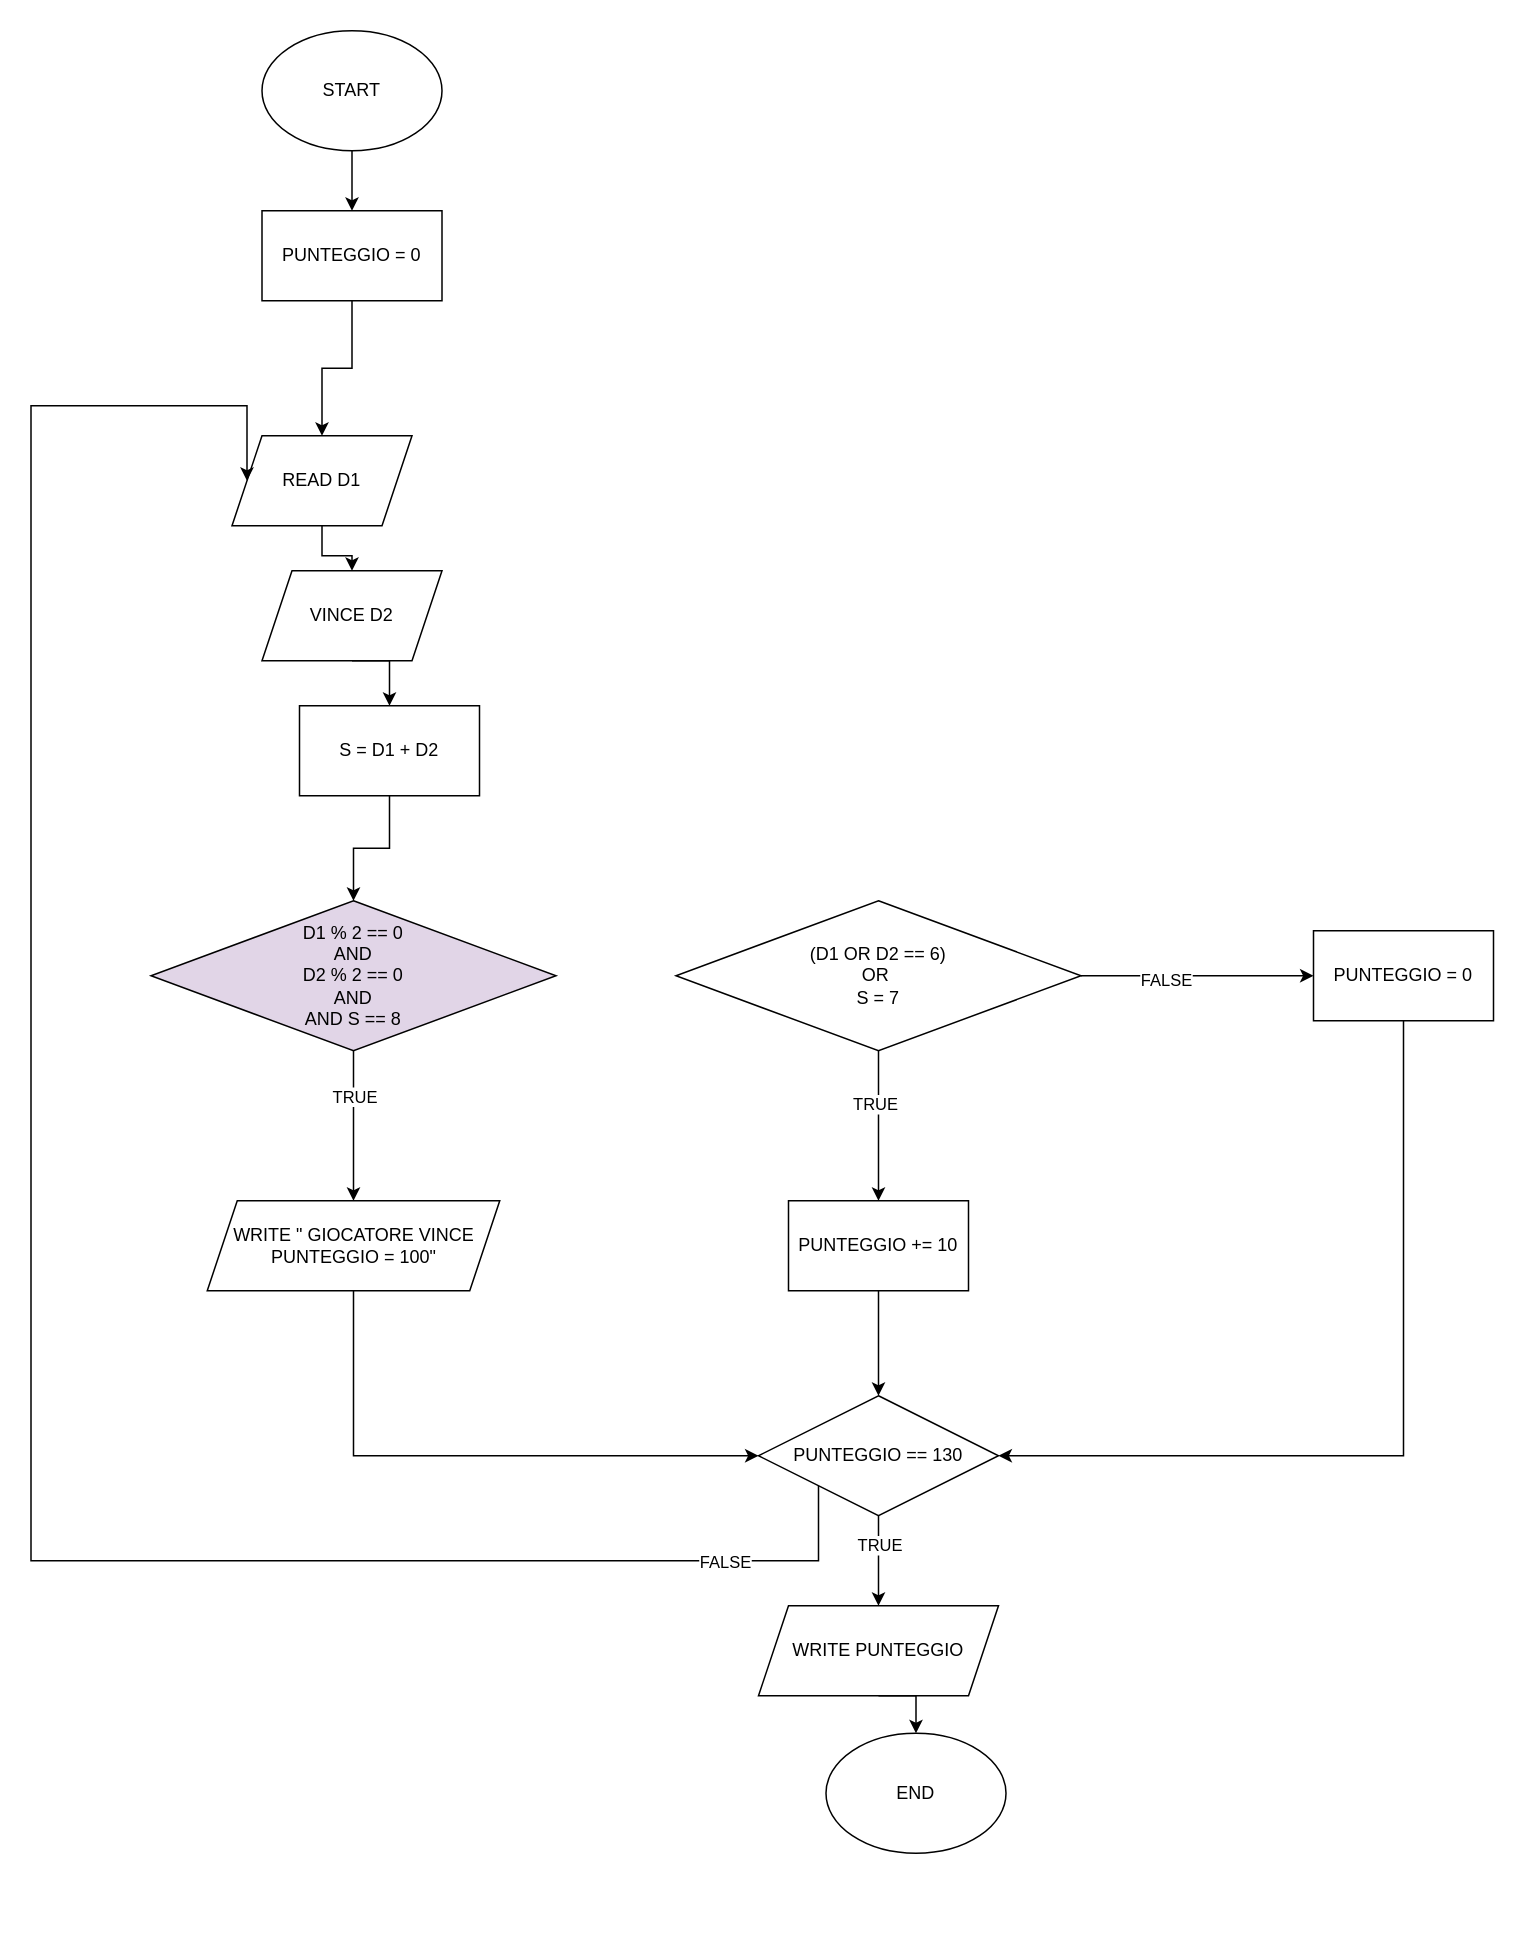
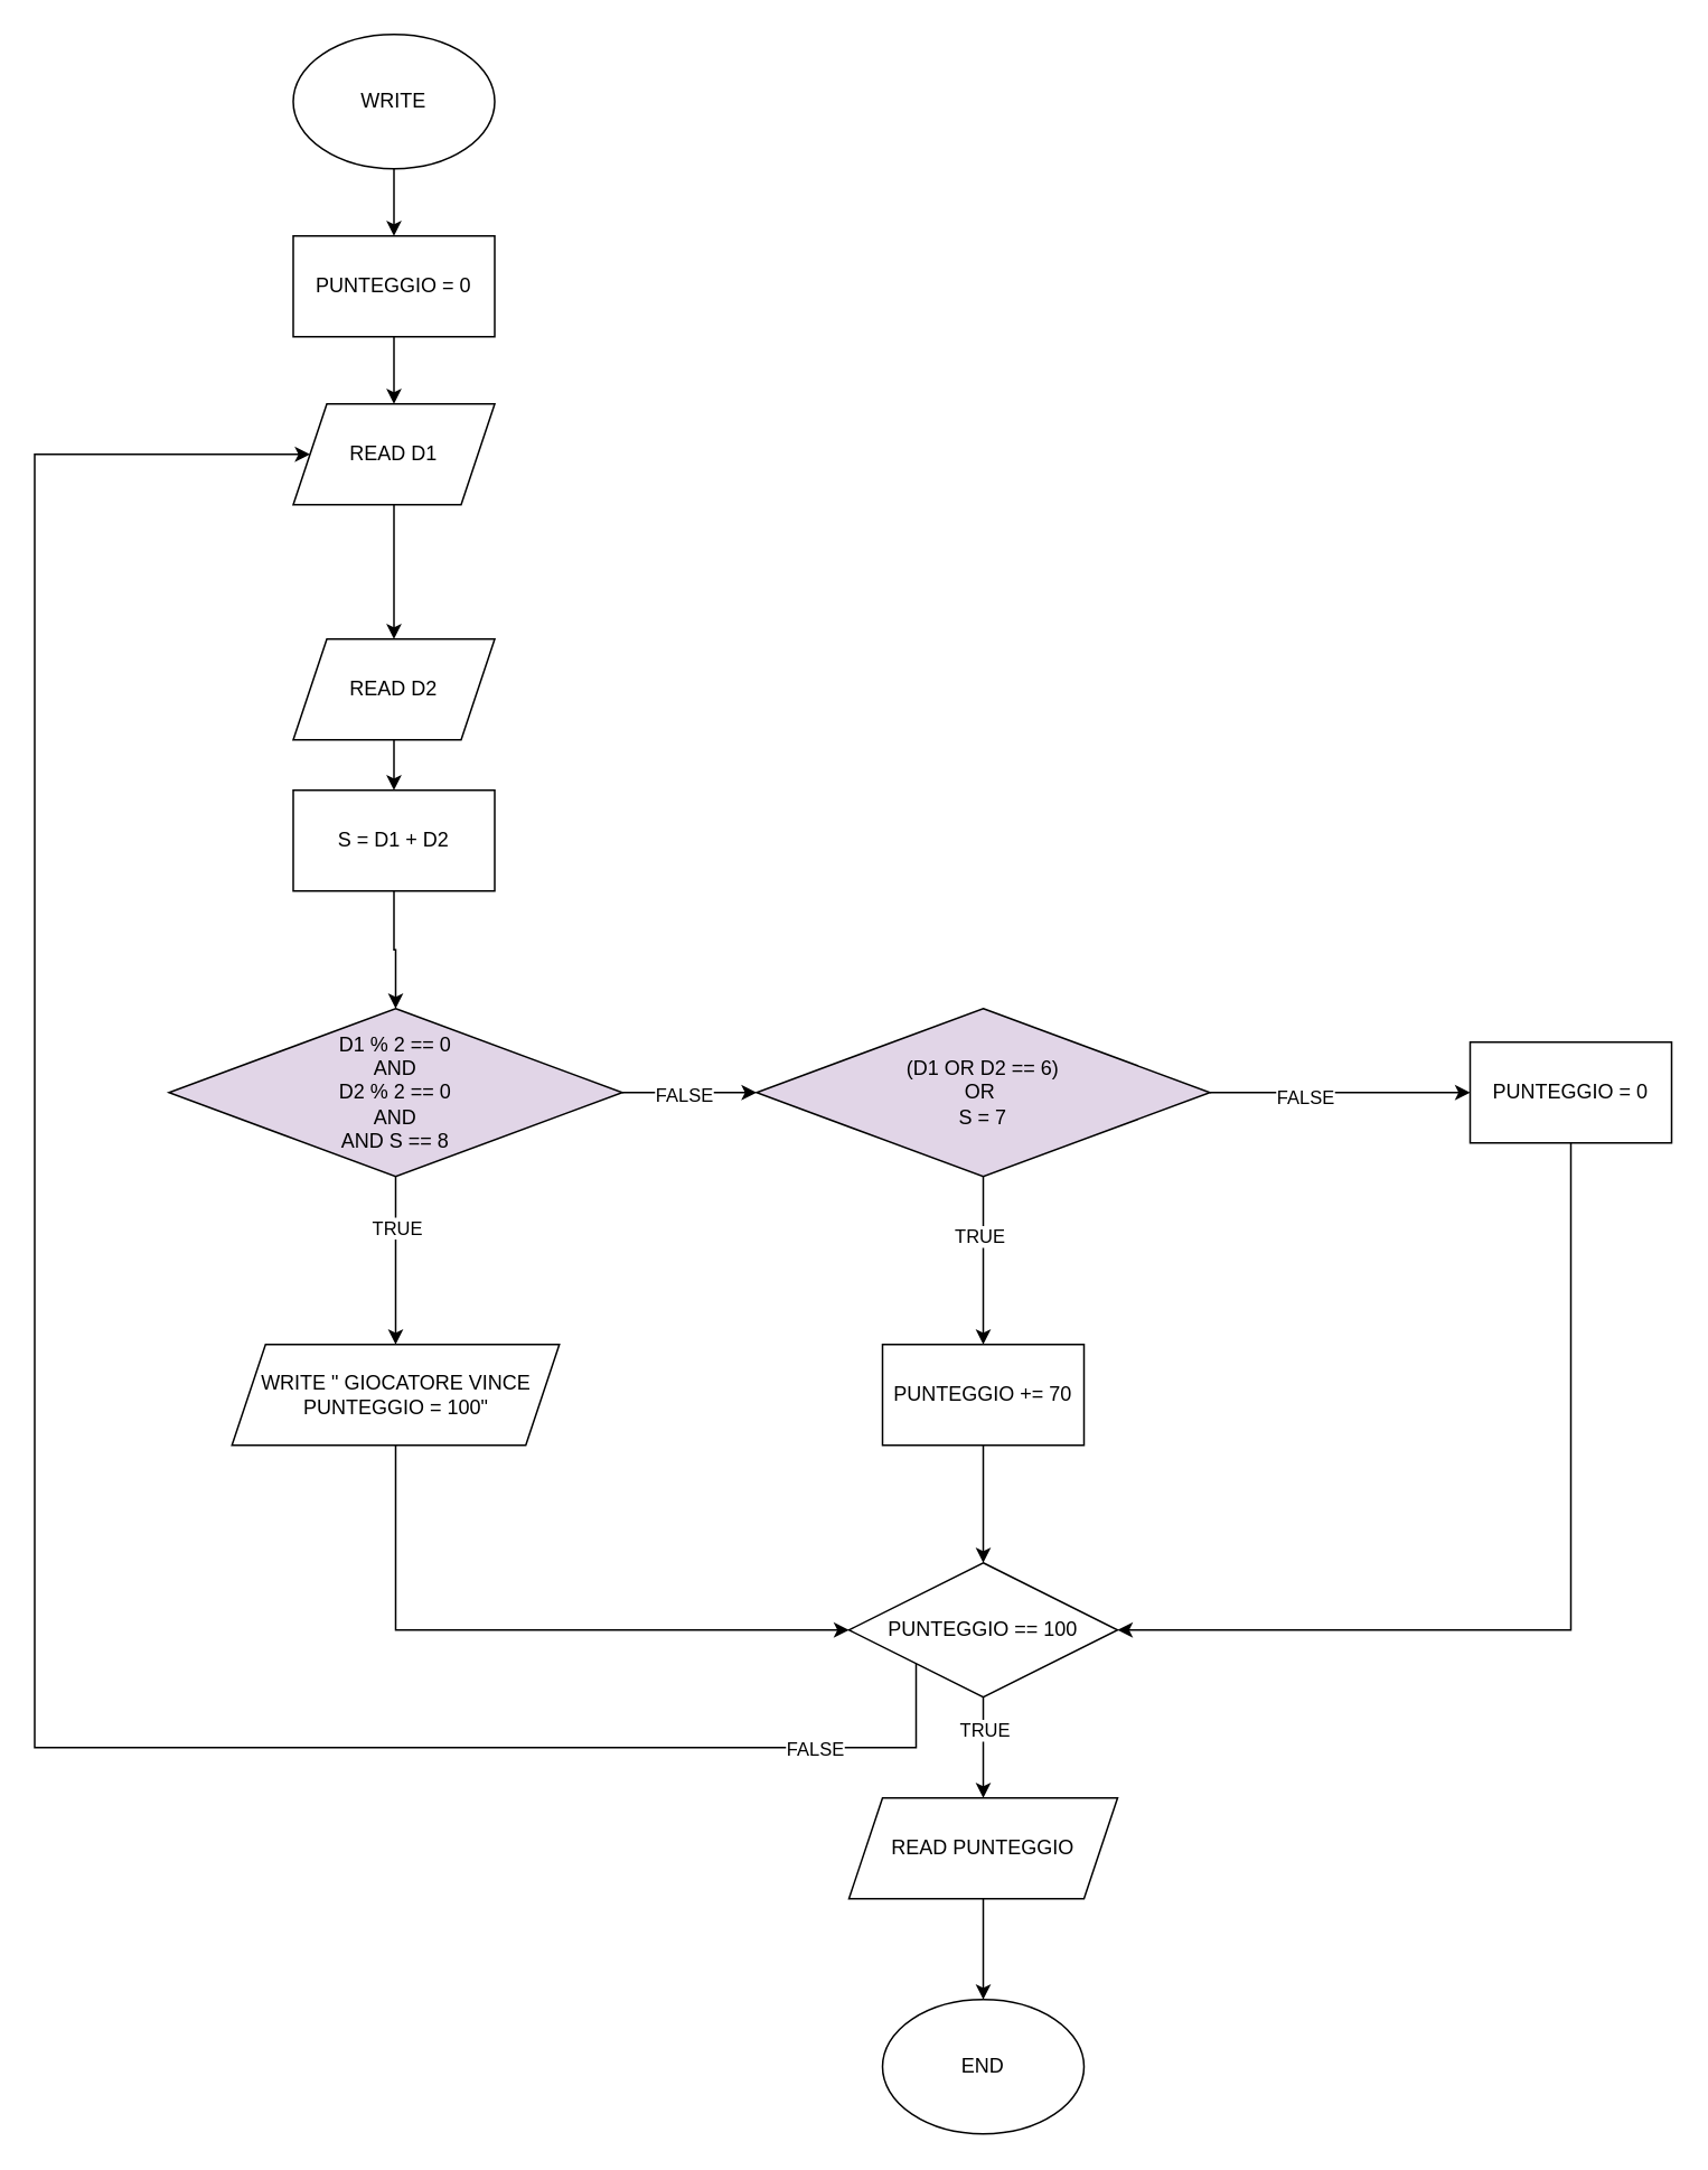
  <mxCell id="0" />
  <mxCell id="1" parent="0" />
  <mxCell id="2" style="edgeStyle=orthogonalEdgeStyle;rounded=0;orthogonalLoop=1;jettySize=auto;html=1;exitX=0.5;exitY=1;exitDx=0;exitDy=0;entryX=0.5;entryY=0;entryDx=0;entryDy=0;" edge="1" parent="1" source="3" target="25"><mxGeometry relative="1" as="geometry" /></mxCell>
- <mxCell id="3" value="START" style="ellipse;whiteSpace=wrap;html=1;" vertex="1" parent="1"><mxGeometry x="174" y="20" width="120" height="80" as="geometry" /></mxCell>
+ <mxCell id="3" value="WRITE" style="ellipse;whiteSpace=wrap;html=1;" vertex="1" parent="1"><mxGeometry x="174" y="20" width="120" height="80" as="geometry" /></mxCell>
  <mxCell id="4" value="" style="edgeStyle=orthogonalEdgeStyle;rounded=0;orthogonalLoop=1;jettySize=auto;html=1;" edge="1" parent="1" source="5" target="7"><mxGeometry relative="1" as="geometry" /></mxCell>
- <mxCell id="5" value="READ D1" style="shape=parallelogram;perimeter=parallelogramPerimeter;whiteSpace=wrap;html=1;fixedSize=1;" vertex="1" parent="1"><mxGeometry x="154" y="290" width="120" height="60" as="geometry" /></mxCell>
+ <mxCell id="5" value="READ D1" style="shape=parallelogram;perimeter=parallelogramPerimeter;whiteSpace=wrap;html=1;fixedSize=1;" vertex="1" parent="1"><mxGeometry x="174" y="240" width="120" height="60" as="geometry" /></mxCell>
  <mxCell id="6" style="edgeStyle=orthogonalEdgeStyle;rounded=0;orthogonalLoop=1;jettySize=auto;html=1;exitX=0.5;exitY=1;exitDx=0;exitDy=0;entryX=0.5;entryY=0;entryDx=0;entryDy=0;" edge="1" parent="1" source="7" target="9"><mxGeometry relative="1" as="geometry" /></mxCell>
- <mxCell id="7" value="VINCE D2" style="shape=parallelogram;perimeter=parallelogramPerimeter;whiteSpace=wrap;html=1;fixedSize=1;" vertex="1" parent="1"><mxGeometry x="174" y="380" width="120" height="60" as="geometry" /></mxCell>
+ <mxCell id="7" value="READ D2" style="shape=parallelogram;perimeter=parallelogramPerimeter;whiteSpace=wrap;html=1;fixedSize=1;" vertex="1" parent="1"><mxGeometry x="174" y="380" width="120" height="60" as="geometry" /></mxCell>
  <mxCell id="8" value="" style="edgeStyle=orthogonalEdgeStyle;rounded=0;orthogonalLoop=1;jettySize=auto;html=1;" edge="1" parent="1" source="9" target="14"><mxGeometry relative="1" as="geometry" /></mxCell>
- <mxCell id="9" value="S = D1 + D2" style="whiteSpace=wrap;html=1;" vertex="1" parent="1"><mxGeometry x="199" y="470" width="120" height="60" as="geometry" /></mxCell>
+ <mxCell id="9" value="S = D1 + D2" style="whiteSpace=wrap;html=1;" vertex="1" parent="1"><mxGeometry x="174" y="470" width="120" height="60" as="geometry" /></mxCell>
  <mxCell id="10" value="" style="edgeStyle=orthogonalEdgeStyle;rounded=0;orthogonalLoop=1;jettySize=auto;html=1;" edge="1" parent="1" source="14" target="16"><mxGeometry relative="1" as="geometry" /></mxCell>
  <mxCell id="11" value="TRUE" style="edgeLabel;html=1;align=center;verticalAlign=middle;resizable=0;points=[];" vertex="1" connectable="0" parent="10"><mxGeometry x="-0.396" relative="1" as="geometry"><mxPoint as="offset" /></mxGeometry></mxCell>
+ <mxCell id="12" value="" style="edgeStyle=orthogonalEdgeStyle;rounded=0;orthogonalLoop=1;jettySize=auto;html=1;" edge="1" parent="1" source="14" target="21"><mxGeometry relative="1" as="geometry" /></mxCell>
+ <mxCell id="13" value="FALSE" style="edgeLabel;html=1;align=center;verticalAlign=middle;resizable=0;points=[];" vertex="1" connectable="0" parent="12"><mxGeometry x="-0.105" y="-1" relative="1" as="geometry"><mxPoint as="offset" /></mxGeometry></mxCell>
  <mxCell id="14" value="D1 % 2 == 0&lt;div&gt;AND&lt;/div&gt;&lt;div&gt;D2 % 2 == 0&lt;/div&gt;&lt;div&gt;AND&lt;/div&gt;&lt;div&gt;AND S == 8&lt;/div&gt;" style="rhombus;whiteSpace=wrap;html=1;fillColor=#e1d5e7;" vertex="1" parent="1"><mxGeometry x="100" y="600" width="270" height="100" as="geometry" /></mxCell>
  <mxCell id="15" style="edgeStyle=orthogonalEdgeStyle;rounded=0;orthogonalLoop=1;jettySize=auto;html=1;exitX=0.5;exitY=1;exitDx=0;exitDy=0;entryX=0;entryY=0.5;entryDx=0;entryDy=0;" edge="1" parent="1" source="16" target="34"><mxGeometry relative="1" as="geometry" /></mxCell>
  <mxCell id="16" value="WRITE &quot; GIOCATORE VINCE PUNTEGGIO = 100&quot;" style="shape=parallelogram;perimeter=parallelogramPerimeter;whiteSpace=wrap;html=1;fixedSize=1;" vertex="1" parent="1"><mxGeometry x="137.5" y="800" width="195" height="60" as="geometry" /></mxCell>
  <mxCell id="17" value="" style="edgeStyle=orthogonalEdgeStyle;rounded=0;orthogonalLoop=1;jettySize=auto;html=1;" edge="1" parent="1" source="21" target="23"><mxGeometry relative="1" as="geometry" /></mxCell>
  <mxCell id="18" value="TRUE" style="edgeLabel;html=1;align=center;verticalAlign=middle;resizable=0;points=[];" vertex="1" connectable="0" parent="17"><mxGeometry x="-0.304" y="-3" relative="1" as="geometry"><mxPoint as="offset" /></mxGeometry></mxCell>
  <mxCell id="19" value="" style="edgeStyle=orthogonalEdgeStyle;rounded=0;orthogonalLoop=1;jettySize=auto;html=1;" edge="1" parent="1" source="21" target="27"><mxGeometry relative="1" as="geometry" /></mxCell>
  <mxCell id="20" value="FALSE" style="edgeLabel;html=1;align=center;verticalAlign=middle;resizable=0;points=[];" vertex="1" connectable="0" parent="19"><mxGeometry x="-0.277" y="-2" relative="1" as="geometry"><mxPoint as="offset" /></mxGeometry></mxCell>
- <mxCell id="21" value="(D1 OR D2 == 6)&lt;div&gt;OR&amp;nbsp;&lt;/div&gt;&lt;div&gt;S = 7&lt;/div&gt;" style="rhombus;whiteSpace=wrap;html=1;" vertex="1" parent="1"><mxGeometry x="450" y="600" width="270" height="100" as="geometry" /></mxCell>
+ <mxCell id="21" value="(D1 OR D2 == 6)&lt;div&gt;OR&amp;nbsp;&lt;/div&gt;&lt;div&gt;S = 7&lt;/div&gt;" style="rhombus;whiteSpace=wrap;html=1;fillColor=#e1d5e7;" vertex="1" parent="1"><mxGeometry x="450" y="600" width="270" height="100" as="geometry" /></mxCell>
  <mxCell id="22" style="edgeStyle=orthogonalEdgeStyle;rounded=0;orthogonalLoop=1;jettySize=auto;html=1;exitX=0.5;exitY=1;exitDx=0;exitDy=0;entryX=0.5;entryY=0;entryDx=0;entryDy=0;" edge="1" parent="1" source="23" target="34"><mxGeometry relative="1" as="geometry" /></mxCell>
- <mxCell id="23" value="PUNTEGGIO += 10" style="whiteSpace=wrap;html=1;" vertex="1" parent="1"><mxGeometry x="525" y="800" width="120" height="60" as="geometry" /></mxCell>
+ <mxCell id="23" value="PUNTEGGIO += 70" style="whiteSpace=wrap;html=1;" vertex="1" parent="1"><mxGeometry x="525" y="800" width="120" height="60" as="geometry" /></mxCell>
  <mxCell id="24" style="edgeStyle=orthogonalEdgeStyle;rounded=0;orthogonalLoop=1;jettySize=auto;html=1;exitX=0.5;exitY=1;exitDx=0;exitDy=0;entryX=0.5;entryY=0;entryDx=0;entryDy=0;" edge="1" parent="1" source="25" target="5"><mxGeometry relative="1" as="geometry" /></mxCell>
  <mxCell id="25" value="PUNTEGGIO = 0" style="whiteSpace=wrap;html=1;" vertex="1" parent="1"><mxGeometry x="174" y="140" width="120" height="60" as="geometry" /></mxCell>
  <mxCell id="26" style="edgeStyle=orthogonalEdgeStyle;rounded=0;orthogonalLoop=1;jettySize=auto;html=1;exitX=0.5;exitY=1;exitDx=0;exitDy=0;entryX=1;entryY=0.5;entryDx=0;entryDy=0;" edge="1" parent="1" source="27" target="34"><mxGeometry relative="1" as="geometry" /></mxCell>
  <mxCell id="27" value="PUNTEGGIO = 0" style="whiteSpace=wrap;html=1;" vertex="1" parent="1"><mxGeometry x="875" y="620" width="120" height="60" as="geometry" /></mxCell>
  <mxCell id="28" style="edgeStyle=orthogonalEdgeStyle;rounded=0;orthogonalLoop=1;jettySize=auto;html=1;exitX=0.5;exitY=1;exitDx=0;exitDy=0;entryX=0.5;entryY=0;entryDx=0;entryDy=0;" edge="1" parent="1" source="29" target="35"><mxGeometry relative="1" as="geometry" /></mxCell>
- <mxCell id="29" value="WRITE PUNTEGGIO" style="shape=parallelogram;perimeter=parallelogramPerimeter;whiteSpace=wrap;html=1;fixedSize=1;" vertex="1" parent="1"><mxGeometry x="505" y="1070" width="160" height="60" as="geometry" /></mxCell>
+ <mxCell id="29" value="READ PUNTEGGIO" style="shape=parallelogram;perimeter=parallelogramPerimeter;whiteSpace=wrap;html=1;fixedSize=1;" vertex="1" parent="1"><mxGeometry x="505" y="1070" width="160" height="60" as="geometry" /></mxCell>
  <mxCell id="30" style="edgeStyle=orthogonalEdgeStyle;rounded=0;orthogonalLoop=1;jettySize=auto;html=1;exitX=0.5;exitY=1;exitDx=0;exitDy=0;" edge="1" parent="1" source="34" target="29"><mxGeometry relative="1" as="geometry" /></mxCell>
  <mxCell id="31" value="TRUE" style="edgeLabel;html=1;align=center;verticalAlign=middle;resizable=0;points=[];" vertex="1" connectable="0" parent="30"><mxGeometry x="-0.353" relative="1" as="geometry"><mxPoint as="offset" /></mxGeometry></mxCell>
  <mxCell id="32" style="edgeStyle=orthogonalEdgeStyle;rounded=0;orthogonalLoop=1;jettySize=auto;html=1;exitX=0;exitY=1;exitDx=0;exitDy=0;entryX=0;entryY=0.5;entryDx=0;entryDy=0;" edge="1" parent="1" source="34" target="5"><mxGeometry relative="1" as="geometry"><Array as="points"><mxPoint x="545" y="1040" /><mxPoint x="20" y="1040" /><mxPoint x="20" y="270" /></Array></mxGeometry></mxCell>
  <mxCell id="33" value="FALSE" style="edgeLabel;html=1;align=center;verticalAlign=middle;resizable=0;points=[];" vertex="1" connectable="0" parent="32"><mxGeometry x="-0.853" relative="1" as="geometry"><mxPoint as="offset" /></mxGeometry></mxCell>
- <mxCell id="34" value="PUNTEGGIO == 130" style="rhombus;whiteSpace=wrap;html=1;" vertex="1" parent="1"><mxGeometry x="505" y="930" width="160" height="80" as="geometry" /></mxCell>
- <mxCell id="35" value="END" style="ellipse;whiteSpace=wrap;html=1;" vertex="1" parent="1"><mxGeometry x="550" y="1155" width="120" height="80" as="geometry" /></mxCell>
+ <mxCell id="34" value="PUNTEGGIO == 100" style="rhombus;whiteSpace=wrap;html=1;" vertex="1" parent="1"><mxGeometry x="505" y="930" width="160" height="80" as="geometry" /></mxCell>
+ <mxCell id="35" value="END" style="ellipse;whiteSpace=wrap;html=1;" vertex="1" parent="1"><mxGeometry x="525" y="1190" width="120" height="80" as="geometry" /></mxCell>
